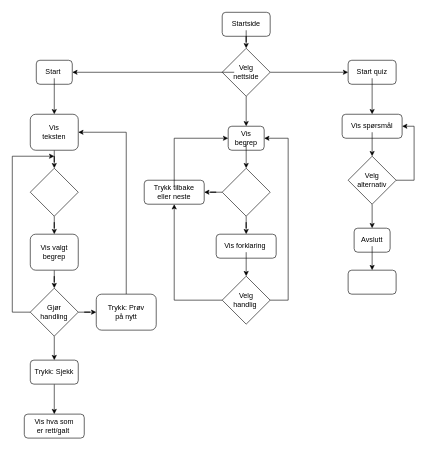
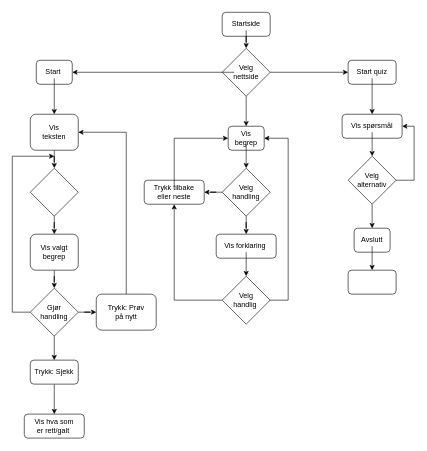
  <mxCell id="0" />
  <mxCell id="1" parent="0" />
  <mxCell id="2" value="" style="rounded=1;whiteSpace=wrap;html=1;" vertex="1" parent="1"><mxGeometry x="370" y="20" width="80" height="40" as="geometry" /></mxCell>
  <mxCell id="3" style="edgeStyle=orthogonalEdgeStyle;rounded=0;orthogonalLoop=1;jettySize=auto;html=1;" edge="1" parent="1" source="4" target="7"><mxGeometry relative="1" as="geometry" /></mxCell>
  <mxCell id="4" value="Startside" style="text;html=1;strokeColor=none;fillColor=none;align=center;verticalAlign=middle;whiteSpace=wrap;rounded=0;" vertex="1" parent="1"><mxGeometry x="390" y="30" width="40" height="20" as="geometry" /></mxCell>
  <mxCell id="5" style="edgeStyle=orthogonalEdgeStyle;rounded=0;orthogonalLoop=1;jettySize=auto;html=1;exitX=1;exitY=0.5;exitDx=0;exitDy=0;entryX=0;entryY=0.5;entryDx=0;entryDy=0;" edge="1" parent="1" source="7" target="12"><mxGeometry relative="1" as="geometry" /></mxCell>
  <mxCell id="6" style="edgeStyle=orthogonalEdgeStyle;rounded=0;orthogonalLoop=1;jettySize=auto;html=1;entryX=0.5;entryY=0;entryDx=0;entryDy=0;" edge="1" parent="1" source="7" target="24"><mxGeometry relative="1" as="geometry" /></mxCell>
  <mxCell id="7" value="" style="rhombus;whiteSpace=wrap;html=1;" vertex="1" parent="1"><mxGeometry x="370" y="80" width="80" height="80" as="geometry" /></mxCell>
  <mxCell id="8" style="edgeStyle=orthogonalEdgeStyle;rounded=0;orthogonalLoop=1;jettySize=auto;html=1;entryX=1;entryY=0.5;entryDx=0;entryDy=0;" edge="1" parent="1" source="9" target="41"><mxGeometry relative="1" as="geometry" /></mxCell>
  <mxCell id="9" value="Velg nettside" style="text;html=1;strokeColor=none;fillColor=none;align=center;verticalAlign=middle;whiteSpace=wrap;rounded=0;" vertex="1" parent="1"><mxGeometry x="390" y="110" width="40" height="20" as="geometry" /></mxCell>
  <mxCell id="10" value="" style="rounded=1;whiteSpace=wrap;html=1;" vertex="1" parent="1"><mxGeometry x="580" y="100" width="80" height="40" as="geometry" /></mxCell>
  <mxCell id="11" style="edgeStyle=orthogonalEdgeStyle;rounded=0;orthogonalLoop=1;jettySize=auto;html=1;entryX=0.5;entryY=0;entryDx=0;entryDy=0;" edge="1" parent="1" source="12" target="13"><mxGeometry relative="1" as="geometry" /></mxCell>
  <mxCell id="12" value="Start quiz" style="text;html=1;strokeColor=none;fillColor=none;align=center;verticalAlign=middle;whiteSpace=wrap;rounded=0;" vertex="1" parent="1"><mxGeometry x="580" y="110" width="80" height="20" as="geometry" /></mxCell>
  <mxCell id="13" value="" style="rounded=1;whiteSpace=wrap;html=1;" vertex="1" parent="1"><mxGeometry x="570" y="190" width="100" height="40" as="geometry" /></mxCell>
  <mxCell id="14" style="edgeStyle=orthogonalEdgeStyle;rounded=0;orthogonalLoop=1;jettySize=auto;html=1;" edge="1" parent="1" source="15" target="18"><mxGeometry relative="1" as="geometry" /></mxCell>
  <mxCell id="15" value="Vis spørsmål" style="text;html=1;strokeColor=none;fillColor=none;align=center;verticalAlign=middle;whiteSpace=wrap;rounded=0;" vertex="1" parent="1"><mxGeometry x="575" y="200" width="90" height="20" as="geometry" /></mxCell>
  <mxCell id="16" style="edgeStyle=orthogonalEdgeStyle;rounded=0;orthogonalLoop=1;jettySize=auto;html=1;entryX=1;entryY=0.5;entryDx=0;entryDy=0;" edge="1" parent="1" source="18" target="13"><mxGeometry relative="1" as="geometry"><mxPoint x="730" y="200" as="targetPoint" /><Array as="points"><mxPoint x="690" y="300" /><mxPoint x="690" y="210" /></Array></mxGeometry></mxCell>
  <mxCell id="17" style="edgeStyle=orthogonalEdgeStyle;rounded=0;orthogonalLoop=1;jettySize=auto;html=1;entryX=0.5;entryY=0;entryDx=0;entryDy=0;" edge="1" parent="1" source="18" target="20"><mxGeometry relative="1" as="geometry" /></mxCell>
  <mxCell id="18" value="" style="rhombus;whiteSpace=wrap;html=1;" vertex="1" parent="1"><mxGeometry x="580" y="260" width="80" height="80" as="geometry" /></mxCell>
  <mxCell id="19" value="Velg alternativ" style="text;html=1;strokeColor=none;fillColor=none;align=center;verticalAlign=middle;whiteSpace=wrap;rounded=0;" vertex="1" parent="1"><mxGeometry x="600" y="290" width="40" height="20" as="geometry" /></mxCell>
  <mxCell id="20" value="" style="rounded=1;whiteSpace=wrap;html=1;" vertex="1" parent="1"><mxGeometry x="590" y="380" width="60" height="40" as="geometry" /></mxCell>
  <mxCell id="21" style="edgeStyle=orthogonalEdgeStyle;rounded=0;orthogonalLoop=1;jettySize=auto;html=1;entryX=0.5;entryY=0;entryDx=0;entryDy=0;" edge="1" parent="1" source="22" target="23"><mxGeometry relative="1" as="geometry" /></mxCell>
  <mxCell id="22" value="Avslutt" style="text;html=1;strokeColor=none;fillColor=none;align=center;verticalAlign=middle;whiteSpace=wrap;rounded=0;" vertex="1" parent="1"><mxGeometry x="600" y="390" width="40" height="20" as="geometry" /></mxCell>
  <mxCell id="23" value="" style="rounded=1;whiteSpace=wrap;html=1;" vertex="1" parent="1"><mxGeometry x="580" y="450" width="80" height="40" as="geometry" /></mxCell>
  <mxCell id="24" value="" style="rounded=1;whiteSpace=wrap;html=1;" vertex="1" parent="1"><mxGeometry x="380" y="210" width="60" height="40" as="geometry" /></mxCell>
  <mxCell id="25" style="edgeStyle=orthogonalEdgeStyle;rounded=0;orthogonalLoop=1;jettySize=auto;html=1;" edge="1" parent="1" source="26" target="29"><mxGeometry relative="1" as="geometry" /></mxCell>
  <mxCell id="26" value="Vis begrep" style="text;html=1;strokeColor=none;fillColor=none;align=center;verticalAlign=middle;whiteSpace=wrap;rounded=0;" vertex="1" parent="1"><mxGeometry x="390" y="220" width="40" height="20" as="geometry" /></mxCell>
  <mxCell id="27" style="edgeStyle=orthogonalEdgeStyle;rounded=0;orthogonalLoop=1;jettySize=auto;html=1;entryX=1;entryY=0.5;entryDx=0;entryDy=0;" edge="1" parent="1" source="29" target="31"><mxGeometry relative="1" as="geometry" /></mxCell>
  <mxCell id="28" style="edgeStyle=orthogonalEdgeStyle;rounded=0;orthogonalLoop=1;jettySize=auto;html=1;entryX=0.5;entryY=0;entryDx=0;entryDy=0;" edge="1" parent="1" source="29" target="34"><mxGeometry relative="1" as="geometry" /></mxCell>
  <mxCell id="29" value="" style="rhombus;whiteSpace=wrap;html=1;" vertex="1" parent="1"><mxGeometry x="370" y="280" width="80" height="80" as="geometry" /></mxCell>
+ <mxCell id="30" value="Velg handling" style="text;html=1;strokeColor=none;fillColor=none;align=center;verticalAlign=middle;whiteSpace=wrap;rounded=0;" vertex="1" parent="1"><mxGeometry x="390" y="310" width="40" height="20" as="geometry" /></mxCell>
  <mxCell id="31" value="" style="rounded=1;whiteSpace=wrap;html=1;" vertex="1" parent="1"><mxGeometry x="240" y="300" width="100" height="40" as="geometry" /></mxCell>
  <mxCell id="32" style="edgeStyle=orthogonalEdgeStyle;rounded=0;orthogonalLoop=1;jettySize=auto;html=1;entryX=0;entryY=0.5;entryDx=0;entryDy=0;" edge="1" parent="1" source="33" target="24"><mxGeometry relative="1" as="geometry"><Array as="points"><mxPoint x="290" y="230" /></Array></mxGeometry></mxCell>
  <mxCell id="33" value="Trykk tilbake eller neste" style="text;html=1;strokeColor=none;fillColor=none;align=center;verticalAlign=middle;whiteSpace=wrap;rounded=0;" vertex="1" parent="1"><mxGeometry x="250" y="310" width="80" height="20" as="geometry" /></mxCell>
  <mxCell id="34" value="" style="rounded=1;whiteSpace=wrap;html=1;" vertex="1" parent="1"><mxGeometry x="360" y="390" width="100" height="40" as="geometry" /></mxCell>
  <mxCell id="35" style="edgeStyle=orthogonalEdgeStyle;rounded=0;orthogonalLoop=1;jettySize=auto;html=1;entryX=0.5;entryY=0;entryDx=0;entryDy=0;" edge="1" parent="1" source="36" target="38"><mxGeometry relative="1" as="geometry" /></mxCell>
  <mxCell id="36" value="Vis forklaring&amp;nbsp;" style="text;html=1;strokeColor=none;fillColor=none;align=center;verticalAlign=middle;whiteSpace=wrap;rounded=0;" vertex="1" parent="1"><mxGeometry x="370" y="400" width="80" height="20" as="geometry" /></mxCell>
  <mxCell id="37" style="edgeStyle=orthogonalEdgeStyle;rounded=0;orthogonalLoop=1;jettySize=auto;html=1;entryX=0.5;entryY=1;entryDx=0;entryDy=0;" edge="1" parent="1" source="38" target="31"><mxGeometry relative="1" as="geometry" /></mxCell>
  <mxCell id="38" value="" style="rhombus;whiteSpace=wrap;html=1;" vertex="1" parent="1"><mxGeometry x="370" y="460" width="80" height="80" as="geometry" /></mxCell>
  <mxCell id="39" value="Velg handlig&amp;nbsp;" style="text;html=1;strokeColor=none;fillColor=none;align=center;verticalAlign=middle;whiteSpace=wrap;rounded=0;" vertex="1" parent="1"><mxGeometry x="390" y="490" width="40" height="20" as="geometry" /></mxCell>
  <mxCell id="40" style="edgeStyle=orthogonalEdgeStyle;rounded=0;orthogonalLoop=1;jettySize=auto;html=1;entryX=1;entryY=0.5;entryDx=0;entryDy=0;exitX=1;exitY=0.5;exitDx=0;exitDy=0;" edge="1" parent="1" source="38" target="24"><mxGeometry relative="1" as="geometry"><mxPoint x="410" y="260" as="targetPoint" /><mxPoint x="445" y="590" as="sourcePoint" /><Array as="points"><mxPoint x="480" y="500" /><mxPoint x="480" y="230" /></Array></mxGeometry></mxCell>
  <mxCell id="41" value="" style="rounded=1;whiteSpace=wrap;html=1;" vertex="1" parent="1"><mxGeometry x="60" y="100" width="60" height="40" as="geometry" /></mxCell>
  <mxCell id="42" style="edgeStyle=orthogonalEdgeStyle;rounded=0;orthogonalLoop=1;jettySize=auto;html=1;" edge="1" parent="1" source="43" target="45"><mxGeometry relative="1" as="geometry" /></mxCell>
  <mxCell id="43" value="Start&amp;nbsp;" style="text;html=1;strokeColor=none;fillColor=none;align=center;verticalAlign=middle;whiteSpace=wrap;rounded=0;" vertex="1" parent="1"><mxGeometry x="70" y="110" width="40" height="20" as="geometry" /></mxCell>
  <mxCell id="44" style="edgeStyle=orthogonalEdgeStyle;rounded=0;orthogonalLoop=1;jettySize=auto;html=1;" edge="1" parent="1" source="45" target="48"><mxGeometry relative="1" as="geometry" /></mxCell>
  <mxCell id="45" value="" style="rounded=1;whiteSpace=wrap;html=1;" vertex="1" parent="1"><mxGeometry x="50" y="190" width="80" height="60" as="geometry" /></mxCell>
  <mxCell id="46" value="Vis teksten" style="text;html=1;strokeColor=none;fillColor=none;align=center;verticalAlign=middle;whiteSpace=wrap;rounded=0;" vertex="1" parent="1"><mxGeometry x="65" y="210" width="50" height="20" as="geometry" /></mxCell>
  <mxCell id="47" style="edgeStyle=orthogonalEdgeStyle;rounded=0;orthogonalLoop=1;jettySize=auto;html=1;entryX=0.5;entryY=0;entryDx=0;entryDy=0;" edge="1" parent="1" source="48" target="50"><mxGeometry relative="1" as="geometry" /></mxCell>
  <mxCell id="48" value="" style="rhombus;whiteSpace=wrap;html=1;" vertex="1" parent="1"><mxGeometry x="50" y="280" width="80" height="80" as="geometry" /></mxCell>
  <mxCell id="49" style="edgeStyle=orthogonalEdgeStyle;rounded=0;orthogonalLoop=1;jettySize=auto;html=1;entryX=0.5;entryY=0;entryDx=0;entryDy=0;" edge="1" parent="1" source="50" target="54"><mxGeometry relative="1" as="geometry" /></mxCell>
  <mxCell id="50" value="" style="rounded=1;whiteSpace=wrap;html=1;" vertex="1" parent="1"><mxGeometry x="50" y="390" width="80" height="60" as="geometry" /></mxCell>
  <mxCell id="51" value="Vis valgt begrep" style="text;html=1;strokeColor=none;fillColor=none;align=center;verticalAlign=middle;whiteSpace=wrap;rounded=0;" vertex="1" parent="1"><mxGeometry x="50" y="410" width="80" height="20" as="geometry" /></mxCell>
  <mxCell id="52" style="edgeStyle=orthogonalEdgeStyle;rounded=0;orthogonalLoop=1;jettySize=auto;html=1;entryX=0.5;entryY=0;entryDx=0;entryDy=0;" edge="1" parent="1" source="54" target="61"><mxGeometry relative="1" as="geometry" /></mxCell>
  <mxCell id="53" style="edgeStyle=orthogonalEdgeStyle;rounded=0;orthogonalLoop=1;jettySize=auto;html=1;entryX=0;entryY=0.5;entryDx=0;entryDy=0;" edge="1" parent="1" source="54" target="58"><mxGeometry relative="1" as="geometry" /></mxCell>
  <mxCell id="54" value="" style="rhombus;whiteSpace=wrap;html=1;" vertex="1" parent="1"><mxGeometry x="50" y="480" width="80" height="80" as="geometry" /></mxCell>
  <mxCell id="55" style="edgeStyle=orthogonalEdgeStyle;rounded=0;orthogonalLoop=1;jettySize=auto;html=1;" edge="1" parent="1"><mxGeometry relative="1" as="geometry"><mxPoint x="90" y="260" as="targetPoint" /><mxPoint x="50" y="520" as="sourcePoint" /><Array as="points"><mxPoint x="20" y="520" /><mxPoint x="20" y="260" /></Array></mxGeometry></mxCell>
  <mxCell id="56" value="Gjør handling" style="text;html=1;strokeColor=none;fillColor=none;align=center;verticalAlign=middle;whiteSpace=wrap;rounded=0;" vertex="1" parent="1"><mxGeometry x="70" y="510" width="40" height="20" as="geometry" /></mxCell>
  <mxCell id="57" style="edgeStyle=orthogonalEdgeStyle;rounded=0;orthogonalLoop=1;jettySize=auto;html=1;entryX=1;entryY=0.5;entryDx=0;entryDy=0;" edge="1" parent="1" source="58" target="45"><mxGeometry relative="1" as="geometry"><Array as="points"><mxPoint x="210" y="220" /></Array></mxGeometry></mxCell>
  <mxCell id="58" value="" style="rounded=1;whiteSpace=wrap;html=1;" vertex="1" parent="1"><mxGeometry x="160" y="490" width="100" height="60" as="geometry" /></mxCell>
  <mxCell id="59" value="Trykk: Prøv på nytt" style="text;html=1;strokeColor=none;fillColor=none;align=center;verticalAlign=middle;whiteSpace=wrap;rounded=0;" vertex="1" parent="1"><mxGeometry x="175" y="510" width="70" height="20" as="geometry" /></mxCell>
  <mxCell id="60" style="edgeStyle=orthogonalEdgeStyle;rounded=0;orthogonalLoop=1;jettySize=auto;html=1;entryX=0.5;entryY=0;entryDx=0;entryDy=0;" edge="1" parent="1" source="61" target="63"><mxGeometry relative="1" as="geometry" /></mxCell>
  <mxCell id="61" value="" style="rounded=1;whiteSpace=wrap;html=1;" vertex="1" parent="1"><mxGeometry x="50" y="600" width="80" height="40" as="geometry" /></mxCell>
  <mxCell id="62" value="Trykk: Sjekk" style="text;html=1;strokeColor=none;fillColor=none;align=center;verticalAlign=middle;whiteSpace=wrap;rounded=0;" vertex="1" parent="1"><mxGeometry x="55" y="610" width="70" height="20" as="geometry" /></mxCell>
  <mxCell id="63" value="" style="rounded=1;whiteSpace=wrap;html=1;" vertex="1" parent="1"><mxGeometry x="40" y="690" width="100" height="40" as="geometry" /></mxCell>
  <mxCell id="64" value="Vis hva som er rett/galt&amp;nbsp;" style="text;html=1;strokeColor=none;fillColor=none;align=center;verticalAlign=middle;whiteSpace=wrap;rounded=0;" vertex="1" parent="1"><mxGeometry x="50" y="700" width="80" height="20" as="geometry" /></mxCell>
